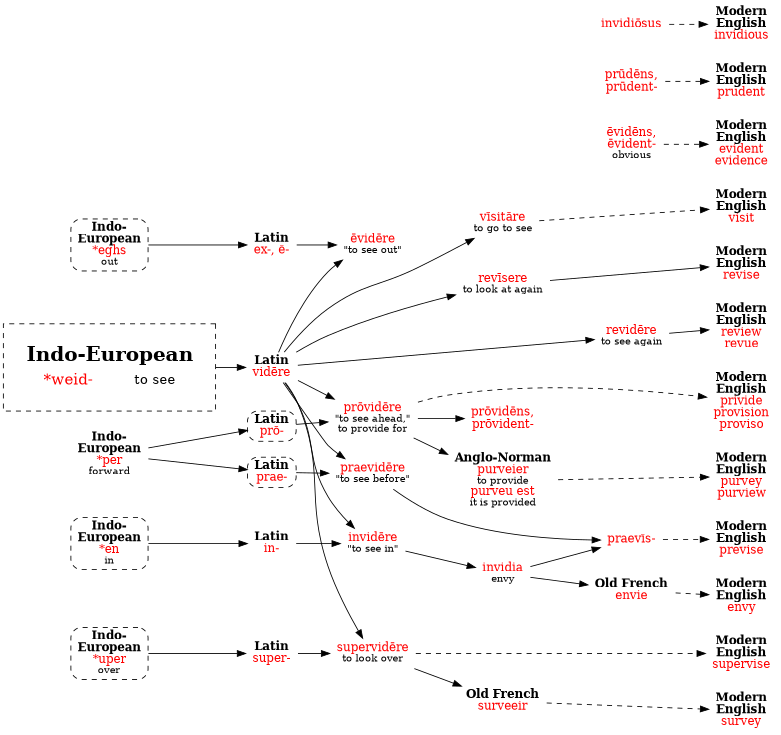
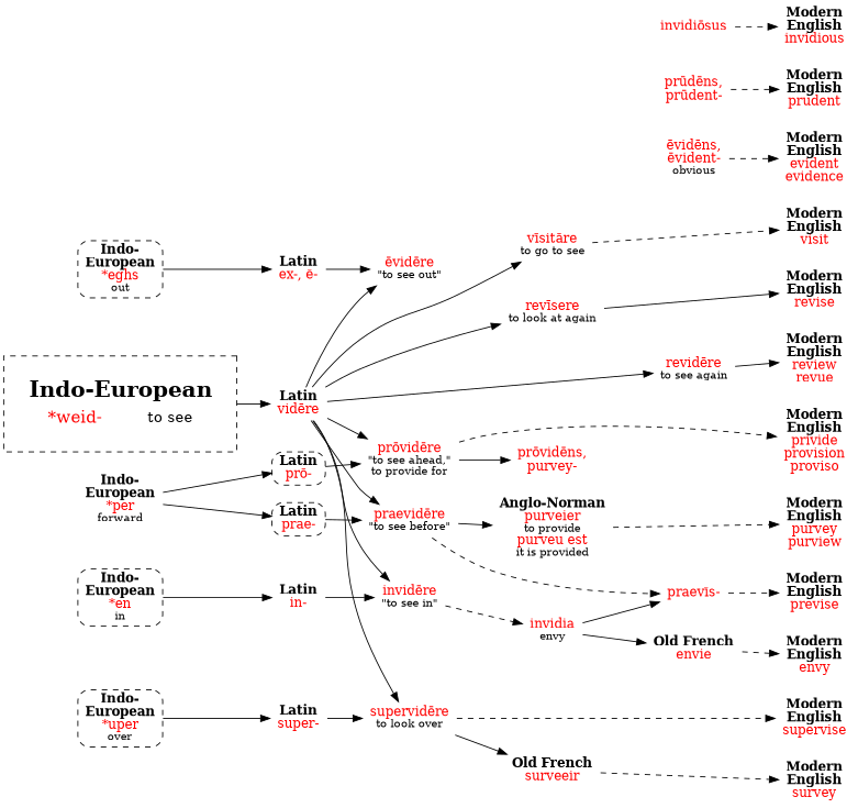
  strict digraph {
    rankdir=LR
    node [shape=none]
    n1 [label=<<b>Modern<br/>English</b><br/><font color="red">visit</font>>]
    n2 [label=<<b>Modern<br/>English</b><br/><font color="red">revise</font>>]
    n3 [label=<<b>Modern<br/>English</b><br/><font color="red">review<br/>revue</font>>]
    n4 [label=<<b>Modern<br/>English</b><br/><font color="red">evident<br/>evidence</font>>]
    n5 [label=<<b>Modern<br/>English</b><br/><font color="red">privide<br/>provision<br/>proviso</font>>]
    n6 [label=<<b>Modern<br/>English</b><br/><font color="red">prudent</font>>]
    n7 [label=<<b>Modern<br/>English</b><br/><font color="red">purvey<br/>purview</font>>]
    n8 [label=<<b>Modern<br/>English</b><br/><font color="red">previse</font>>]
    n9 [label=<<b>Modern<br/>English</b><br/><font color="red">invidious</font>>]
    n10 [label=<<b>Modern<br/>English</b><br/><font color="red">envy</font>>]
    n11 [label=<<b>Modern<br/>English</b><br/><font color="red">supervise</font>>]
    n12 [label=<<b>Modern<br/>English</b><br/><font color="red">survey</font>>]
    n13 [label=<<b>Indo-<br/>European</b><br/><font color="red">*eghs</font><br/><font point-size="12">out</font>> shape=box style="dashed,rounded"]
    n14 [label=<<b>Indo-<br/>European</b><br/><font color="red">*per</font><br/><font point-size="12">forward</font>>]
    n15 [label=<<b>Indo-<br/>European</b><br/><font color="red">*en</font><br/><font point-size="12">in</font>> shape=box style="dashed,rounded"]
    n16 [label=<<b>Indo-<br/>European</b><br/><font color="red">*uper</font><br/><font point-size="12">over</font>> shape=box style="dashed,rounded"]
    n17 [label=<<b>Latin</b><br/><font color="red">ex-, ē-</font>>]
    n18 [label=<<b>Latin</b><br/><font color="red">prō-</font>> shape=box style="dashed,rounded"]
    n19 [label=<<b>Latin</b><br/><font color="red">prae-</font>> shape=box style="dashed,rounded"]
    n20 [label=<<b>Latin</b><br/><font color="red">in-</font>>]
    n21 [label=<<b>Latin</b><br/><font color="red">super-</font>>]
    n22 [label=<<table border="0"><tr><td colspan="2"><font point-size="24"><b>Indo-European</b></font></td></tr><tr><td><font point-size="18" color="red">*weid-</font></td><td><font point-size="16">to see</font></td></tr></table>> margin=.3 peripheries=1 shape=rect style=dashed]
    n23 [label=<<b>Latin</b><br/><font color="red">vidēre</font>>]
    n24 [label=<<font color="red">vīsitāre</font><br/><font point-size="12">to go to see</font>>]
    n25 [label=<<font color="red">revīsere</font><br/><font point-size="12">to look at again</font>>]
    n26 [label=<<font color="red">revidēre</font><br/><font point-size="12">to see again</font>>]
    n27 [label=<<font color="red">ēvidēre</font><br/><font point-size="12">"to see out"</font>>]
    n28 [label=<<font color="red">prōvidēre</font><br/><font point-size="12">"to see ahead,"<br/>to provide for</font>>]
    n29 [label=<<font color="red">praevidēre</font><br/><font point-size="12">"to see before"</font>>]
    n30 [label=<<font color="red">invidēre</font><br/><font point-size="12">"to see in"</font>>]
    n31 [label=<<font color="red">supervidēre</font><br/><font point-size="12">to look over</font>>]
-   n32 [label=<<font color="red">prōvidēns,<br/>prōvident-</font>>]
+   n32 [label=<<font color="red">prōvidēns,<br/>purvey-</font>>]
    n33 [label=<<b>Anglo-Norman</b><br/><font color="red">purveier</font><br/><font point-size="12">to provide</font><br/><font color="red">purveu est</font><br/><font point-size="12">it is provided</font>>]
    n34 [label=<<font color="red">praevīs-</font>>]
    n35 [label=<<font color="red">invidia</font><br/><font point-size="12">envy</font>>]
    n36 [label=<<b>Old French</b><br/><font color="red">surveeir</font>>]
    n37 [label=<<font color="red">ēvidēns,<br/>ēvident-</font><br/><font point-size="12">obvious</font>>]
    n38 [label=<<font color="red">prūdēns,<br/>prūdent-</font>>]
    n39 [label=<<b>Old French</b><br/><font color="red">envie</font>>]
    n40 [label=<<font color="red">invidiōsus</font>>]
    subgraph sub_1 {
      rank=sink
      n1
      n2
      n3
      n4
      n5
      n6
      n7
      n8
      n9
      n10
      n11
      n12
    }
    subgraph sub_2 {
      rank=same
      n13
      n14
      n15
      n16
    }
    n13 -> n17
    n14 -> n18
    n14 -> n19
    n15 -> n20
    n16 -> n21
    n17 -> n27
    n18 -> n28
    n19 -> n29
    n20 -> n30
    n21 -> n31
    n22 -> n23
    n23 -> n24
    n23 -> n25
    n23 -> n26
    n23 -> n27
    n23 -> n28
    n23 -> n29
    n23 -> n30
    n23 -> n31
    n24 -> n1 [style=dashed]
    n25 -> n2
    n26 -> n3
    n28 -> n5 [style=dashed]
    n28 -> n32
-   n28 -> n33
-   n29 -> n34
-   n30 -> n35
+   n29 -> n33
+   n29 -> n34 [style=dashed]
+   n30 -> n35 [style=dashed]
    n31 -> n11 [style=dashed]
    n31 -> n36
    n33 -> n7 [style=dashed]
    n34 -> n8 [style=dashed]
    n35 -> n34
    n35 -> n39
    n36 -> n12 [style=dashed]
    n37 -> n4 [style=dashed]
    n38 -> n6 [style=dashed]
    n39 -> n10 [style=dashed]
    n40 -> n9 [style=dashed]
  }
